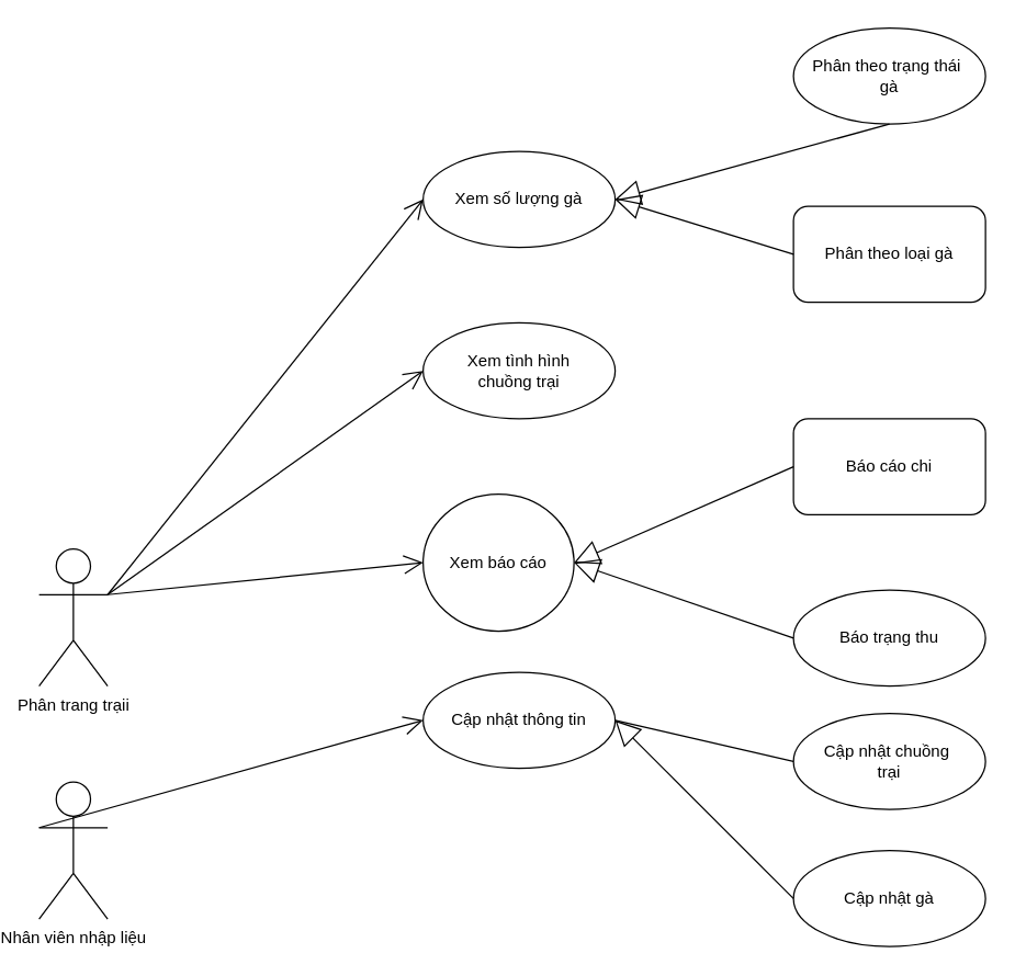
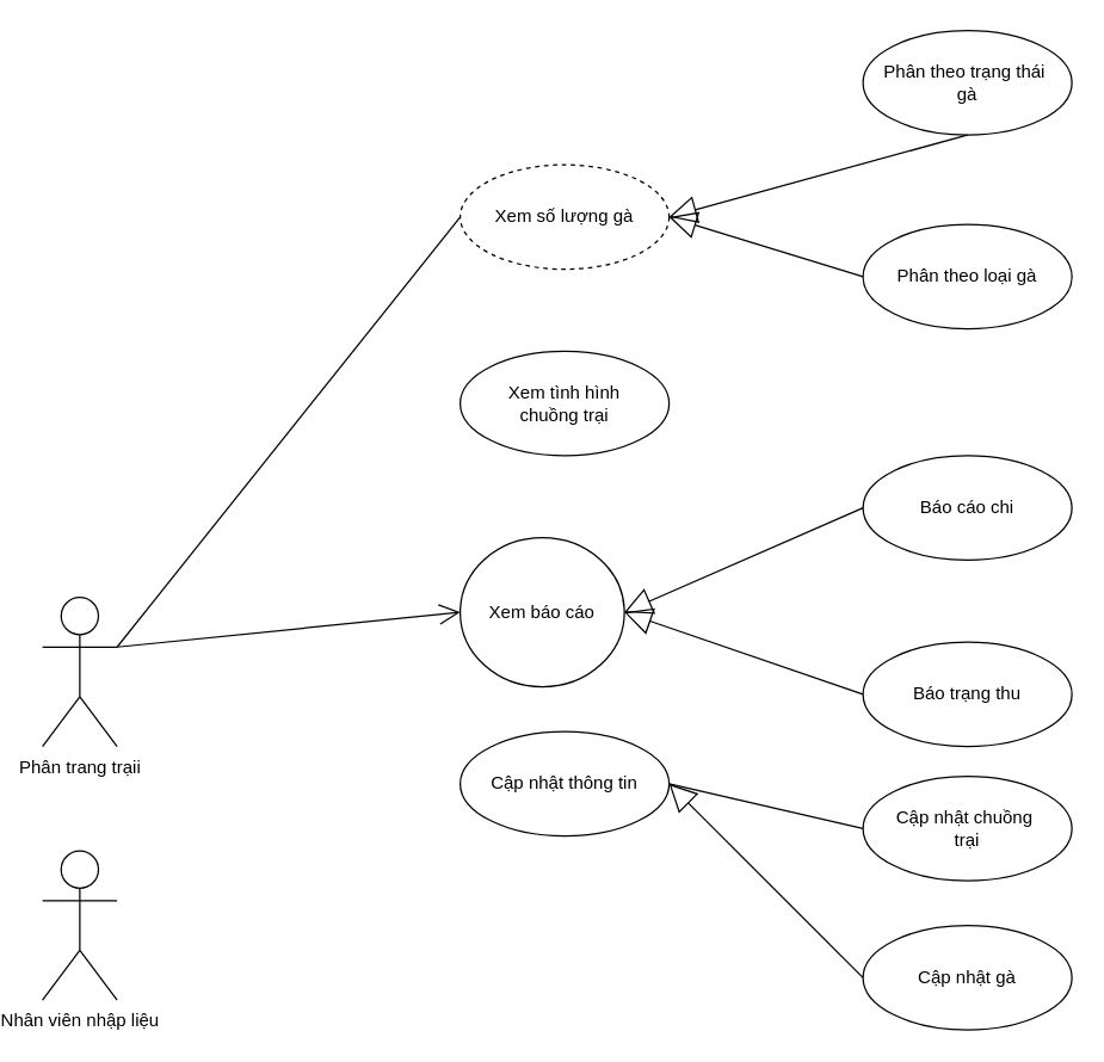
  <mxCell id="0" />
  <mxCell id="1" parent="0" />
- <mxCell id="2" value="Xem số lượng gà" style="ellipse;whiteSpace=wrap;html=1;" vertex="1" parent="1"><mxGeometry x="300" y="110" width="140" height="70" as="geometry" /></mxCell>
+ <mxCell id="2" value="Xem số lượng gà" style="ellipse;whiteSpace=wrap;html=1;dashed=1;" vertex="1" parent="1"><mxGeometry x="300" y="110" width="140" height="70" as="geometry" /></mxCell>
  <mxCell id="3" value="Phân trang trạii" style="shape=umlActor;verticalLabelPosition=bottom;verticalAlign=top;html=1;" vertex="1" parent="1"><mxGeometry x="20" y="400" width="50" height="100" as="geometry" /></mxCell>
  <mxCell id="4" value="Xem tình hình &lt;br&gt;chuồng trại" style="ellipse;whiteSpace=wrap;html=1;" vertex="1" parent="1"><mxGeometry x="300" y="235" width="140" height="70" as="geometry" /></mxCell>
  <mxCell id="5" value="Cập nhật thông tin" style="ellipse;whiteSpace=wrap;html=1;" vertex="1" parent="1"><mxGeometry x="300" y="490" width="140" height="70" as="geometry" /></mxCell>
- <mxCell id="6" value="Phân theo loại gà" style="whiteSpace=wrap;html=1;rounded=1;" vertex="1" parent="1"><mxGeometry x="570" y="150" width="140" height="70" as="geometry" /></mxCell>
+ <mxCell id="6" value="Phân theo loại gà" style="ellipse;whiteSpace=wrap;html=1;" vertex="1" parent="1"><mxGeometry x="570" y="150" width="140" height="70" as="geometry" /></mxCell>
  <mxCell id="7" value="Phân theo trạng thái&amp;nbsp;&lt;br&gt;gà" style="ellipse;whiteSpace=wrap;html=1;" vertex="1" parent="1"><mxGeometry x="570" width="140" height="70" as="geometry" y="20" /></mxCell>
  <mxCell id="8" value="Xem báo cáo" style="ellipse;whiteSpace=wrap;html=1;" vertex="1" parent="1"><mxGeometry x="300" y="360" width="110" height="100" as="geometry" /></mxCell>
- <mxCell id="9" value="" style="endArrow=open;endFill=1;endSize=12;html=1;rounded=0;entryX=0;entryY=0.5;entryDx=0;entryDy=0;exitX=1;exitY=0.333;exitDx=0;exitDy=0;exitPerimeter=0;" edge="1" parent="1" source="3" target="4"><mxGeometry width="160" relative="1" as="geometry"><mxPoint x="140" y="449.5" as="sourcePoint" /><mxPoint x="300" y="449.5" as="targetPoint" /></mxGeometry></mxCell>
  <mxCell id="10" value="" style="endArrow=open;endFill=1;endSize=12;html=1;rounded=0;entryX=0;entryY=0.5;entryDx=0;entryDy=0;exitX=1;exitY=0.333;exitDx=0;exitDy=0;exitPerimeter=0;" edge="1" parent="1" source="3" target="8"><mxGeometry width="160" relative="1" as="geometry"><mxPoint x="110" y="531.663" as="sourcePoint" /><mxPoint x="330" y="368.33" as="targetPoint" /></mxGeometry></mxCell>
- <mxCell id="11" value="" style="endArrow=open;endFill=1;endSize=12;html=1;rounded=0;entryX=0;entryY=0.5;entryDx=0;entryDy=0;exitX=1;exitY=0.333;exitDx=0;exitDy=0;exitPerimeter=0;" edge="1" parent="1" source="3" target="2"><mxGeometry width="160" relative="1" as="geometry"><mxPoint x="80" y="430" as="sourcePoint" /><mxPoint x="320" y="290" as="targetPoint" /></mxGeometry></mxCell>
+ <mxCell id="11" value="" style="endArrow=none;endFill=1;endSize=12;html=1;rounded=0;entryX=0;entryY=0.5;entryDx=0;entryDy=0;exitX=1;exitY=0.333;exitDx=0;exitDy=0;exitPerimeter=0;" edge="1" parent="1" source="3" target="2"><mxGeometry width="160" relative="1" as="geometry"><mxPoint x="80" y="430" as="sourcePoint" /><mxPoint x="320" y="290" as="targetPoint" /></mxGeometry></mxCell>
  <mxCell id="12" value="" style="endArrow=block;endSize=16;endFill=0;html=1;rounded=0;exitX=0.5;exitY=1;exitDx=0;exitDy=0;entryX=1;entryY=0.5;entryDx=0;entryDy=0;" edge="1" parent="1" source="7" target="2"><mxGeometry width="160" relative="1" as="geometry"><mxPoint x="320" y="70" as="sourcePoint" /><mxPoint x="480" y="70" as="targetPoint" /></mxGeometry></mxCell>
  <mxCell id="13" value="" style="endArrow=block;endSize=16;endFill=0;html=1;rounded=0;exitX=0;exitY=0.5;exitDx=0;exitDy=0;entryX=1;entryY=0.5;entryDx=0;entryDy=0;" edge="1" parent="1" source="6" target="2"><mxGeometry width="160" relative="1" as="geometry"><mxPoint x="210" y="60" as="sourcePoint" /><mxPoint x="380" y="120" as="targetPoint" /></mxGeometry></mxCell>
  <mxCell id="14" value="Nhân viên nhập liệu" style="shape=umlActor;verticalLabelPosition=bottom;verticalAlign=top;html=1;" vertex="1" parent="1"><mxGeometry x="20" y="570" width="50" height="100" as="geometry" /></mxCell>
  <mxCell id="15" value="Báo trạng thu" style="ellipse;whiteSpace=wrap;html=1;" vertex="1" parent="1"><mxGeometry x="570" y="430" width="140" height="70" as="geometry" /></mxCell>
  <mxCell id="16" value="" style="endArrow=block;endSize=16;endFill=0;html=1;rounded=0;exitX=0;exitY=0.5;exitDx=0;exitDy=0;entryX=1;entryY=0.5;entryDx=0;entryDy=0;" edge="1" source="15" parent="1" target="8"><mxGeometry width="160" relative="1" as="geometry"><mxPoint x="390" y="590" as="sourcePoint" /><mxPoint x="370" y="540" as="targetPoint" /></mxGeometry></mxCell>
  <mxCell id="17" value="Cập nhật gà" style="ellipse;whiteSpace=wrap;html=1;" vertex="1" parent="1"><mxGeometry x="570" y="620" width="140" height="70" as="geometry" /></mxCell>
  <mxCell id="18" value="Cập nhật chuồng&amp;nbsp;&lt;br&gt;trại" style="ellipse;whiteSpace=wrap;html=1;" vertex="1" parent="1"><mxGeometry x="570" y="520" width="140" height="70" as="geometry" /></mxCell>
  <mxCell id="19" value="" style="endArrow=none;endSize=16;endFill=0;html=1;rounded=0;exitX=0;exitY=0.5;exitDx=0;exitDy=0;entryX=1;entryY=0.5;entryDx=0;entryDy=0;" edge="1" source="18" parent="1" target="5"><mxGeometry width="160" relative="1" as="geometry"><mxPoint x="365" y="370" as="sourcePoint" /><mxPoint x="370" y="250" as="targetPoint" /></mxGeometry></mxCell>
  <mxCell id="20" value="" style="endArrow=block;endSize=16;endFill=0;html=1;rounded=0;exitX=0;exitY=0.5;exitDx=0;exitDy=0;entryX=1;entryY=0.5;entryDx=0;entryDy=0;" edge="1" source="17" parent="1" target="5"><mxGeometry width="160" relative="1" as="geometry"><mxPoint x="255" y="360" as="sourcePoint" /><mxPoint x="415" y="410" as="targetPoint" /></mxGeometry></mxCell>
- <mxCell id="21" value="" style="endArrow=open;endFill=1;endSize=12;html=1;rounded=0;entryX=0;entryY=0.5;entryDx=0;entryDy=0;exitX=0;exitY=0.333;exitDx=0;exitDy=0;exitPerimeter=0;" edge="1" parent="1" source="14" target="5"><mxGeometry width="160" relative="1" as="geometry"><mxPoint x="80" y="153.333" as="sourcePoint" /><mxPoint x="310" y="115" as="targetPoint" /></mxGeometry></mxCell>
- <mxCell id="22" value="Báo cáo chi" style="whiteSpace=wrap;html=1;rounded=1;" vertex="1" parent="1"><mxGeometry x="570" y="305" width="140" height="70" as="geometry" /></mxCell>
+ <mxCell id="22" value="Báo cáo chi" style="ellipse;whiteSpace=wrap;html=1;" vertex="1" parent="1"><mxGeometry x="570" y="305" width="140" height="70" as="geometry" /></mxCell>
  <mxCell id="23" value="" style="endArrow=block;endSize=16;endFill=0;html=1;rounded=0;exitX=0;exitY=0.5;exitDx=0;exitDy=0;entryX=1;entryY=0.5;entryDx=0;entryDy=0;" edge="1" source="22" parent="1" target="8"><mxGeometry width="160" relative="1" as="geometry"><mxPoint x="437.5" y="700" as="sourcePoint" /><mxPoint x="462.5" y="415" as="targetPoint" /></mxGeometry></mxCell>
